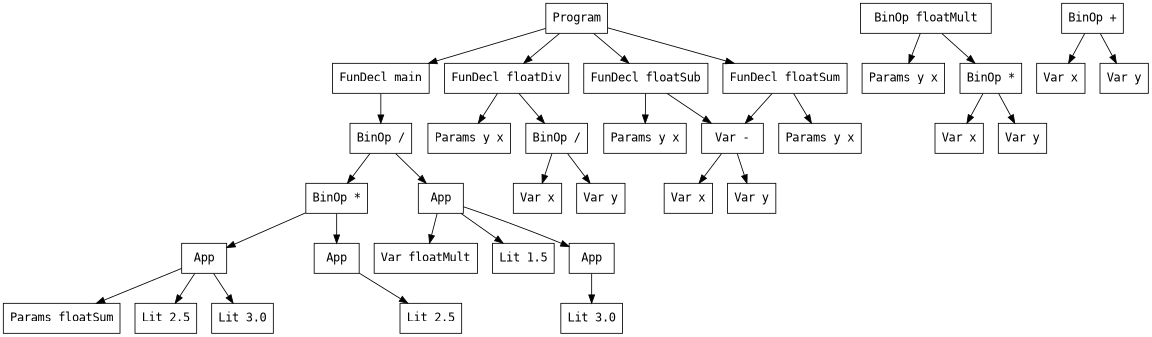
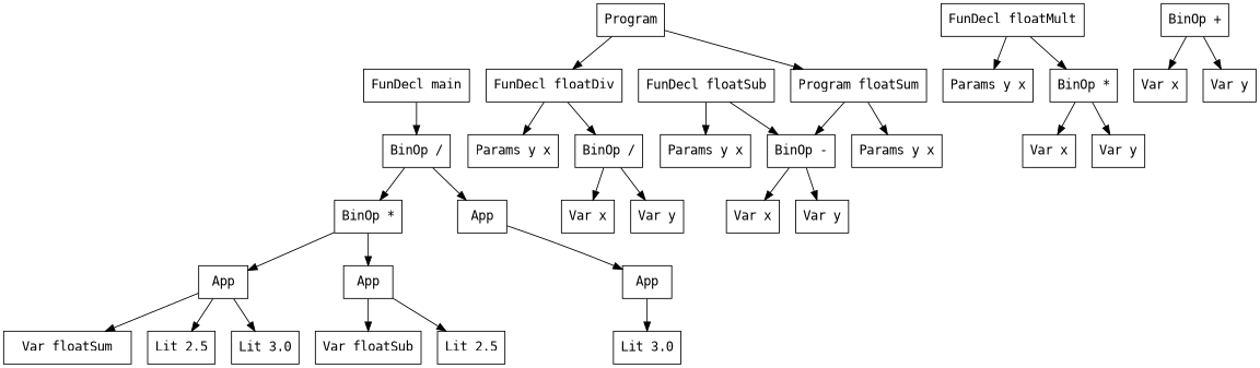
  digraph {
    rankdir=TB
    node [fontname=monospace shape=box]
    n1 [label=Program]
    n2 [label="FunDecl main"]
    n3 [label="FunDecl floatDiv"]
    n4 [label="FunDecl floatSub"]
-   n5 [label="FunDecl floatSum"]
+   n5 [label="Program floatSum"]
    n6 [label="BinOp /"]
-   n7 [label="BinOp floatMult"]
+   n7 [label="FunDecl floatMult"]
    n8 [label="Params y x"]
    n9 [label="BinOp *"]
    n10 [label="Params y x"]
    n11 [label="BinOp /"]
    n12 [label="Params y x"]
-   n13 [label="Var -"]
+   n13 [label="BinOp -"]
    n14 [label="Params y x"]
    n15 [label="BinOp *"]
    n16 [label=App]
    n17 [label=App]
    n18 [label=App]
-   n19 [label="Var floatMult"]
-   n20 [label="Lit 1.5"]
    n21 [label=App]
-   n22 [label="Params floatSum"]
+   n22 [label="Var floatSum"]
    n23 [label="Lit 2.5"]
    n24 [label="Lit 3.0"]
+   n25 [label="Var floatSub"]
    n26 [label="Lit 2.5"]
    n27 [label="Lit 3.0"]
    n28 [label="Var x"]
    n29 [label="Var y"]
    n30 [label="Var x"]
    n31 [label="Var y"]
    n32 [label="Var x"]
    n33 [label="Var y"]
    n34 [label="BinOp +"]
    n35 [label="Var x"]
    n36 [label="Var y"]
-   n1 -> n2
    n1 -> n3
-   n1 -> n4
    n1 -> n5
    n2 -> n6
    n3 -> n10
    n3 -> n11
    n4 -> n12
    n4 -> n13
    n5 -> n13
    n5 -> n14
    n6 -> n15
    n6 -> n16
    n7 -> n8
    n7 -> n9
    n9 -> n28
    n9 -> n29
    n11 -> n30
    n11 -> n31
    n13 -> n32
    n13 -> n33
    n15 -> n17
    n15 -> n18
-   n16 -> n19
-   n16 -> n20
    n16 -> n21
    n17 -> n22
    n17 -> n23
    n17 -> n24
+   n18 -> n25
    n18 -> n26
    n21 -> n27
    n34 -> n35
    n34 -> n36
  }
